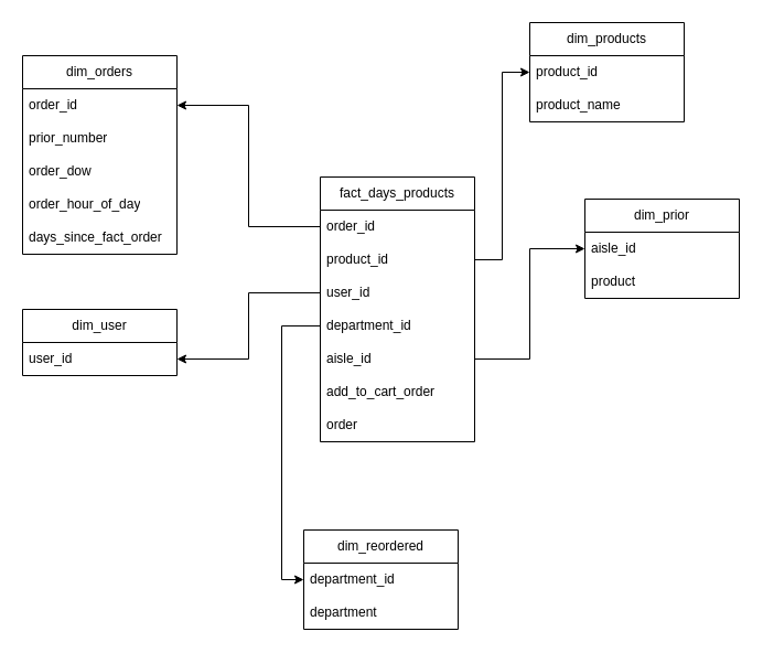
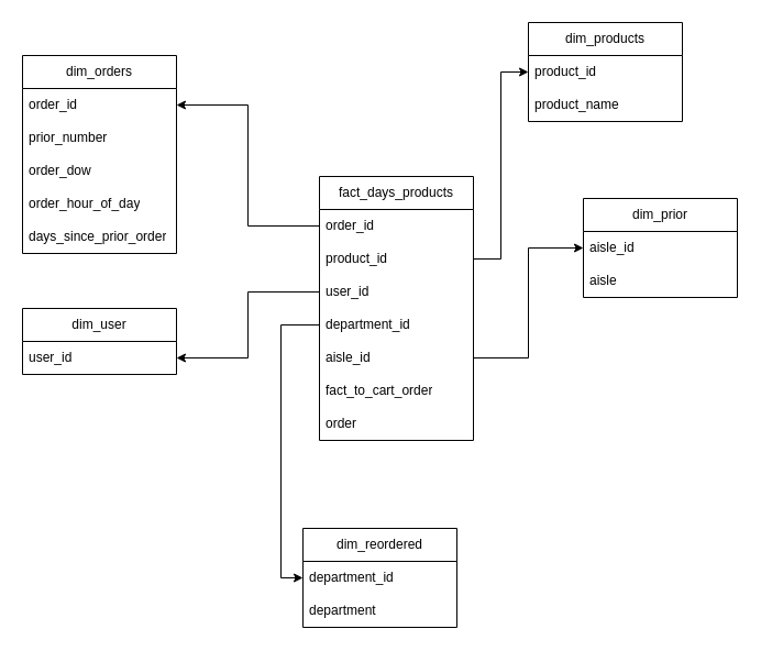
  <mxCell id="0" />
  <mxCell id="1" parent="0" />
  <mxCell id="2" value="dim_user" style="swimlane;fontStyle=0;childLayout=stackLayout;horizontal=1;startSize=30;horizontalStack=0;resizeParent=1;resizeParentMax=0;resizeLast=0;collapsible=1;marginBottom=0;whiteSpace=wrap;html=1;" vertex="1" parent="1"><mxGeometry x="20" y="280" width="140" height="60" as="geometry" /></mxCell>
  <mxCell id="3" value="user_id" style="text;strokeColor=none;fillColor=none;align=left;verticalAlign=middle;spacingLeft=4;spacingRight=4;overflow=hidden;points=[[0,0.5],[1,0.5]];portConstraint=eastwest;rotatable=0;whiteSpace=wrap;html=1;" vertex="1" parent="2"><mxGeometry y="30" width="140" height="30" as="geometry" /></mxCell>
  <mxCell id="4" value="dim_orders" style="swimlane;fontStyle=0;childLayout=stackLayout;horizontal=1;startSize=30;horizontalStack=0;resizeParent=1;resizeParentMax=0;resizeLast=0;collapsible=1;marginBottom=0;whiteSpace=wrap;html=1;" vertex="1" parent="1"><mxGeometry x="20" y="50" width="140" height="180" as="geometry" /></mxCell>
  <mxCell id="5" value="order_id" style="text;strokeColor=none;fillColor=none;align=left;verticalAlign=middle;spacingLeft=4;spacingRight=4;overflow=hidden;points=[[0,0.5],[1,0.5]];portConstraint=eastwest;rotatable=0;whiteSpace=wrap;html=1;" vertex="1" parent="4"><mxGeometry y="30" width="140" height="30" as="geometry" /></mxCell>
  <mxCell id="6" value="prior_number" style="text;strokeColor=none;fillColor=none;align=left;verticalAlign=middle;spacingLeft=4;spacingRight=4;overflow=hidden;points=[[0,0.5],[1,0.5]];portConstraint=eastwest;rotatable=0;whiteSpace=wrap;html=1;" vertex="1" parent="4"><mxGeometry y="60" width="140" height="30" as="geometry" /></mxCell>
  <mxCell id="7" value="order_dow" style="text;strokeColor=none;fillColor=none;align=left;verticalAlign=middle;spacingLeft=4;spacingRight=4;overflow=hidden;points=[[0,0.5],[1,0.5]];portConstraint=eastwest;rotatable=0;whiteSpace=wrap;html=1;" vertex="1" parent="4"><mxGeometry y="90" width="140" height="30" as="geometry" /></mxCell>
  <mxCell id="8" value="order_hour_of_day" style="text;strokeColor=none;fillColor=none;align=left;verticalAlign=middle;spacingLeft=4;spacingRight=4;overflow=hidden;points=[[0,0.5],[1,0.5]];portConstraint=eastwest;rotatable=0;whiteSpace=wrap;html=1;" vertex="1" parent="4"><mxGeometry y="120" width="140" height="30" as="geometry" /></mxCell>
- <mxCell id="9" value="days_since_fact_order" style="text;strokeColor=none;fillColor=none;align=left;verticalAlign=middle;spacingLeft=4;spacingRight=4;overflow=hidden;points=[[0,0.5],[1,0.5]];portConstraint=eastwest;rotatable=0;whiteSpace=wrap;html=1;" vertex="1" parent="4"><mxGeometry y="150" width="140" height="30" as="geometry" /></mxCell>
+ <mxCell id="9" value="days_since_prior_order" style="text;strokeColor=none;fillColor=none;align=left;verticalAlign=middle;spacingLeft=4;spacingRight=4;overflow=hidden;points=[[0,0.5],[1,0.5]];portConstraint=eastwest;rotatable=0;whiteSpace=wrap;html=1;" vertex="1" parent="4"><mxGeometry y="150" width="140" height="30" as="geometry" /></mxCell>
  <mxCell id="10" value="dim_products" style="swimlane;fontStyle=0;childLayout=stackLayout;horizontal=1;startSize=30;horizontalStack=0;resizeParent=1;resizeParentMax=0;resizeLast=0;collapsible=1;marginBottom=0;whiteSpace=wrap;html=1;" vertex="1" parent="1"><mxGeometry x="480" y="20" width="140" height="90" as="geometry" /></mxCell>
  <mxCell id="11" value="product_id" style="text;strokeColor=none;fillColor=none;align=left;verticalAlign=middle;spacingLeft=4;spacingRight=4;overflow=hidden;points=[[0,0.5],[1,0.5]];portConstraint=eastwest;rotatable=0;whiteSpace=wrap;html=1;" vertex="1" parent="10"><mxGeometry y="30" width="140" height="30" as="geometry" /></mxCell>
  <mxCell id="12" value="product_name" style="text;strokeColor=none;fillColor=none;align=left;verticalAlign=middle;spacingLeft=4;spacingRight=4;overflow=hidden;points=[[0,0.5],[1,0.5]];portConstraint=eastwest;rotatable=0;whiteSpace=wrap;html=1;" vertex="1" parent="10"><mxGeometry y="60" width="140" height="30" as="geometry" /></mxCell>
  <mxCell id="13" value="dim_prior" style="swimlane;fontStyle=0;childLayout=stackLayout;horizontal=1;startSize=30;horizontalStack=0;resizeParent=1;resizeParentMax=0;resizeLast=0;collapsible=1;marginBottom=0;whiteSpace=wrap;html=1;" vertex="1" parent="1"><mxGeometry x="530" y="180" width="140" height="90" as="geometry" /></mxCell>
  <mxCell id="14" value="aisle_id" style="text;strokeColor=none;fillColor=none;align=left;verticalAlign=middle;spacingLeft=4;spacingRight=4;overflow=hidden;points=[[0,0.5],[1,0.5]];portConstraint=eastwest;rotatable=0;whiteSpace=wrap;html=1;" vertex="1" parent="13"><mxGeometry y="30" width="140" height="30" as="geometry" /></mxCell>
- <mxCell id="15" value="product" style="text;strokeColor=none;fillColor=none;align=left;verticalAlign=middle;spacingLeft=4;spacingRight=4;overflow=hidden;points=[[0,0.5],[1,0.5]];portConstraint=eastwest;rotatable=0;whiteSpace=wrap;html=1;" vertex="1" parent="13"><mxGeometry y="60" width="140" height="30" as="geometry" /></mxCell>
+ <mxCell id="15" value="aisle" style="text;strokeColor=none;fillColor=none;align=left;verticalAlign=middle;spacingLeft=4;spacingRight=4;overflow=hidden;points=[[0,0.5],[1,0.5]];portConstraint=eastwest;rotatable=0;whiteSpace=wrap;html=1;" vertex="1" parent="13"><mxGeometry y="60" width="140" height="30" as="geometry" /></mxCell>
  <mxCell id="16" value="dim_reordered" style="swimlane;fontStyle=0;childLayout=stackLayout;horizontal=1;startSize=30;horizontalStack=0;resizeParent=1;resizeParentMax=0;resizeLast=0;collapsible=1;marginBottom=0;whiteSpace=wrap;html=1;" vertex="1" parent="1"><mxGeometry x="275" y="480" width="140" height="90" as="geometry" /></mxCell>
  <mxCell id="17" value="department_id" style="text;strokeColor=none;fillColor=none;align=left;verticalAlign=middle;spacingLeft=4;spacingRight=4;overflow=hidden;points=[[0,0.5],[1,0.5]];portConstraint=eastwest;rotatable=0;whiteSpace=wrap;html=1;" vertex="1" parent="16"><mxGeometry y="30" width="140" height="30" as="geometry" /></mxCell>
  <mxCell id="18" value="department&amp;nbsp;" style="text;strokeColor=none;fillColor=none;align=left;verticalAlign=middle;spacingLeft=4;spacingRight=4;overflow=hidden;points=[[0,0.5],[1,0.5]];portConstraint=eastwest;rotatable=0;whiteSpace=wrap;html=1;" vertex="1" parent="16"><mxGeometry y="60" width="140" height="30" as="geometry" /></mxCell>
  <mxCell id="19" value="fact_days_products" style="swimlane;fontStyle=0;childLayout=stackLayout;horizontal=1;startSize=30;horizontalStack=0;resizeParent=1;resizeParentMax=0;resizeLast=0;collapsible=1;marginBottom=0;whiteSpace=wrap;html=1;" vertex="1" parent="1"><mxGeometry x="290" y="160" width="140" height="240" as="geometry" /></mxCell>
  <mxCell id="20" value="order_id" style="text;strokeColor=none;fillColor=none;align=left;verticalAlign=middle;spacingLeft=4;spacingRight=4;overflow=hidden;points=[[0,0.5],[1,0.5]];portConstraint=eastwest;rotatable=0;whiteSpace=wrap;html=1;" vertex="1" parent="19"><mxGeometry y="30" width="140" height="30" as="geometry" /></mxCell>
  <mxCell id="21" value="product_id" style="text;strokeColor=none;fillColor=none;align=left;verticalAlign=middle;spacingLeft=4;spacingRight=4;overflow=hidden;points=[[0,0.5],[1,0.5]];portConstraint=eastwest;rotatable=0;whiteSpace=wrap;html=1;" vertex="1" parent="19"><mxGeometry y="60" width="140" height="30" as="geometry" /></mxCell>
  <mxCell id="22" value="user_id" style="text;strokeColor=none;fillColor=none;align=left;verticalAlign=middle;spacingLeft=4;spacingRight=4;overflow=hidden;points=[[0,0.5],[1,0.5]];portConstraint=eastwest;rotatable=0;whiteSpace=wrap;html=1;" vertex="1" parent="19"><mxGeometry y="90" width="140" height="30" as="geometry" /></mxCell>
  <mxCell id="23" value="department_id" style="text;strokeColor=none;fillColor=none;align=left;verticalAlign=middle;spacingLeft=4;spacingRight=4;overflow=hidden;points=[[0,0.5],[1,0.5]];portConstraint=eastwest;rotatable=0;whiteSpace=wrap;html=1;" vertex="1" parent="19"><mxGeometry y="120" width="140" height="30" as="geometry" /></mxCell>
  <mxCell id="24" value="aisle_id" style="text;strokeColor=none;fillColor=none;align=left;verticalAlign=middle;spacingLeft=4;spacingRight=4;overflow=hidden;points=[[0,0.5],[1,0.5]];portConstraint=eastwest;rotatable=0;whiteSpace=wrap;html=1;" vertex="1" parent="19"><mxGeometry y="150" width="140" height="30" as="geometry" /></mxCell>
- <mxCell id="25" value="add_to_cart_order" style="text;strokeColor=none;fillColor=none;align=left;verticalAlign=middle;spacingLeft=4;spacingRight=4;overflow=hidden;points=[[0,0.5],[1,0.5]];portConstraint=eastwest;rotatable=0;whiteSpace=wrap;html=1;" vertex="1" parent="19"><mxGeometry y="180" width="140" height="30" as="geometry" /></mxCell>
+ <mxCell id="25" value="fact_to_cart_order" style="text;strokeColor=none;fillColor=none;align=left;verticalAlign=middle;spacingLeft=4;spacingRight=4;overflow=hidden;points=[[0,0.5],[1,0.5]];portConstraint=eastwest;rotatable=0;whiteSpace=wrap;html=1;" vertex="1" parent="19"><mxGeometry y="180" width="140" height="30" as="geometry" /></mxCell>
  <mxCell id="26" value="order" style="text;strokeColor=none;fillColor=none;align=left;verticalAlign=middle;spacingLeft=4;spacingRight=4;overflow=hidden;points=[[0,0.5],[1,0.5]];portConstraint=eastwest;rotatable=0;whiteSpace=wrap;html=1;" vertex="1" parent="19"><mxGeometry y="210" width="140" height="30" as="geometry" /></mxCell>
  <mxCell id="27" style="edgeStyle=orthogonalEdgeStyle;rounded=0;orthogonalLoop=1;jettySize=auto;html=1;exitX=0;exitY=0.5;exitDx=0;exitDy=0;entryX=1;entryY=0.5;entryDx=0;entryDy=0;" edge="1" parent="1" source="20" target="5"><mxGeometry relative="1" as="geometry" /></mxCell>
  <mxCell id="28" style="edgeStyle=orthogonalEdgeStyle;rounded=0;orthogonalLoop=1;jettySize=auto;html=1;exitX=0;exitY=0.5;exitDx=0;exitDy=0;entryX=0;entryY=0.5;entryDx=0;entryDy=0;" edge="1" parent="1" source="23" target="17"><mxGeometry relative="1" as="geometry" /></mxCell>
  <mxCell id="29" style="edgeStyle=orthogonalEdgeStyle;rounded=0;orthogonalLoop=1;jettySize=auto;html=1;exitX=1;exitY=0.5;exitDx=0;exitDy=0;entryX=0;entryY=0.5;entryDx=0;entryDy=0;" edge="1" parent="1" source="21" target="10"><mxGeometry relative="1" as="geometry" /></mxCell>
  <mxCell id="30" style="edgeStyle=orthogonalEdgeStyle;rounded=0;orthogonalLoop=1;jettySize=auto;html=1;exitX=0;exitY=0.5;exitDx=0;exitDy=0;entryX=1;entryY=0.75;entryDx=0;entryDy=0;" edge="1" parent="1" source="22" target="2"><mxGeometry relative="1" as="geometry" /></mxCell>
  <mxCell id="31" style="edgeStyle=orthogonalEdgeStyle;rounded=0;orthogonalLoop=1;jettySize=auto;html=1;exitX=1;exitY=0.5;exitDx=0;exitDy=0;entryX=0;entryY=0.5;entryDx=0;entryDy=0;" edge="1" parent="1" source="24" target="14"><mxGeometry relative="1" as="geometry" /></mxCell>
